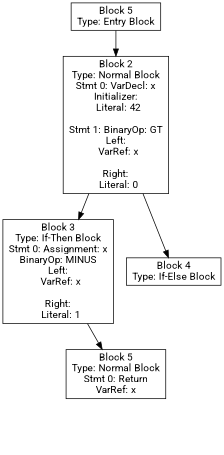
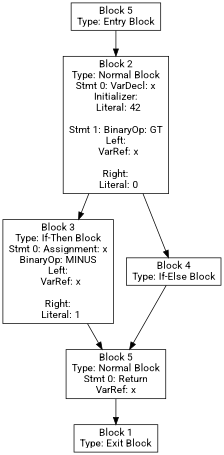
  digraph {
    fontname=Roboto
    node [fontname=Roboto shape=box]
    edge [fontname=Roboto]
    n1 [label="Block 5\nType: Entry Block"]
    n2 [label="Block 2\nType: Normal Block\nStmt 0: VarDecl: x\nInitializer:\n  Literal: 42\n\nStmt 1: BinaryOp: GT\nLeft:\n  VarRef: x\n\nRight:\n  Literal: 0\n"]
    n3 [label="Block 3\nType: If-Then Block\nStmt 0: Assignment: x\nBinaryOp: MINUS\nLeft:\n  VarRef: x\n\nRight:\n  Literal: 1\n"]
    n4 [label="Block 4\nType: If-Else Block"]
+   n5 [label="Block 1\nType: Exit Block"]
    n6 [label="Block 5\nType: Normal Block\nStmt 0: Return\nVarRef: x\n"]
    n1 -> n2
    n2 -> n3
    n2 -> n4
    n3 -> n6
+   n4 -> n6
+   n6 -> n5
  }
